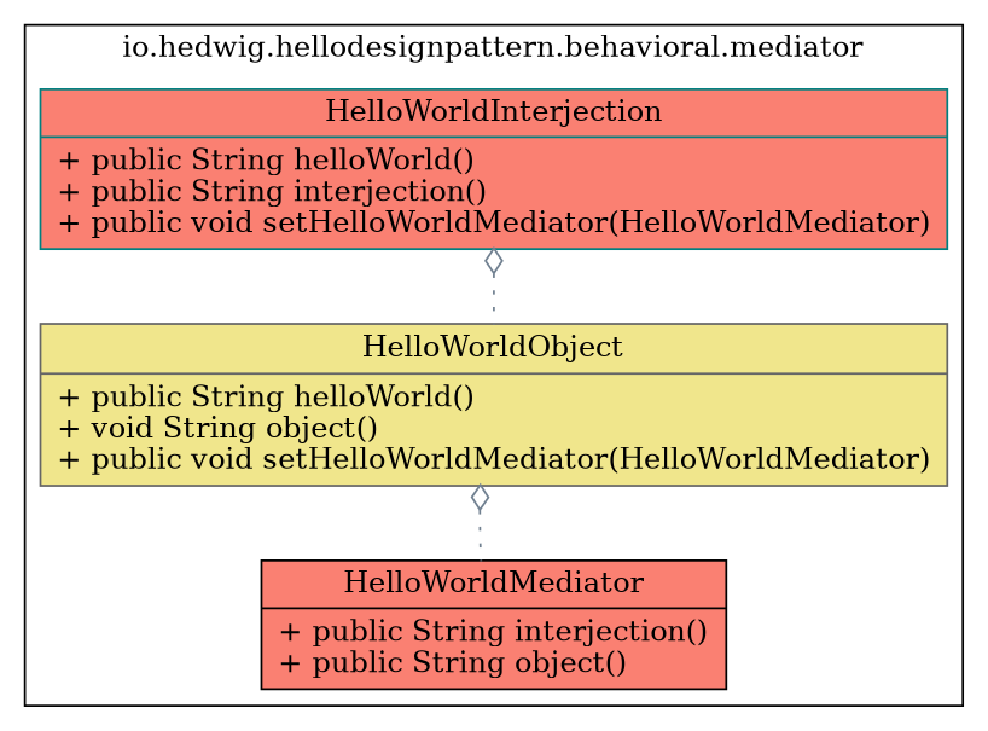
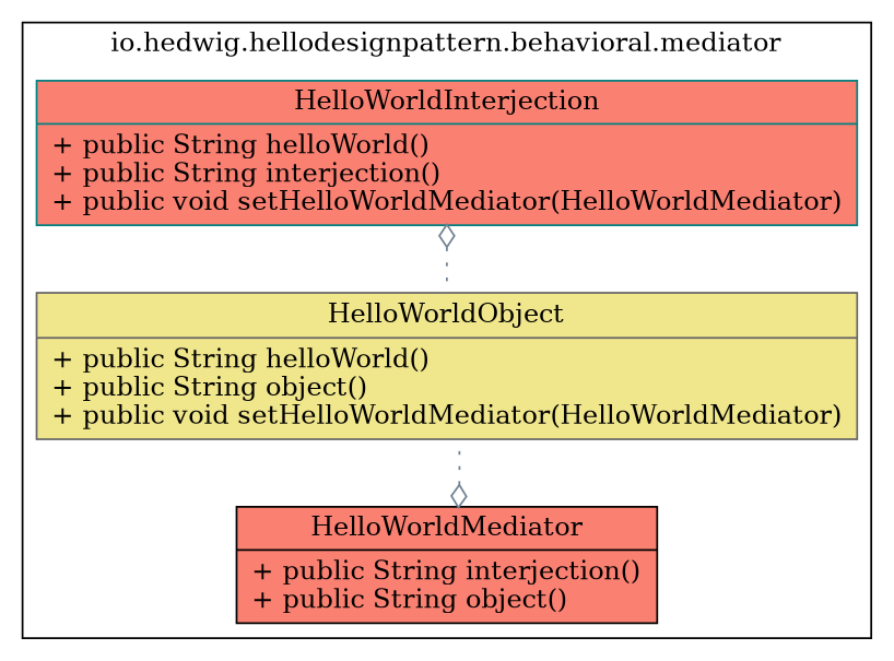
  digraph {
    node [fillcolor=salmon shape=record style=filled]
    edge [arrowtail=odiamond color=slategray dir=back fontsize=11 style=dotted]
    n1 [color=teal label="{HelloWorldInterjection | + public String helloWorld()\l+ public String interjection()\l+ public void setHelloWorldMediator(HelloWorldMediator)\l}"]
-   n2 [color=gray40 fillcolor=khaki label="{HelloWorldObject | + public String helloWorld()\l+ void String object()\l+ public void setHelloWorldMediator(HelloWorldMediator)\l}"]
+   n2 [color=gray40 fillcolor=khaki label="{HelloWorldObject | + public String helloWorld()\l+ public String object()\l+ public void setHelloWorldMediator(HelloWorldMediator)\l}"]
    n3 [color=black label="{HelloWorldMediator | + public String interjection()\l+ public String object()\l}"]
    subgraph cluster_1 {
      label="io.hedwig.hellodesignpattern.behavioral.mediator"
      n1
      n2
      n3
    }
    n1 -> n2
-   n2 -> n3
+   n3 -> n2
  }
